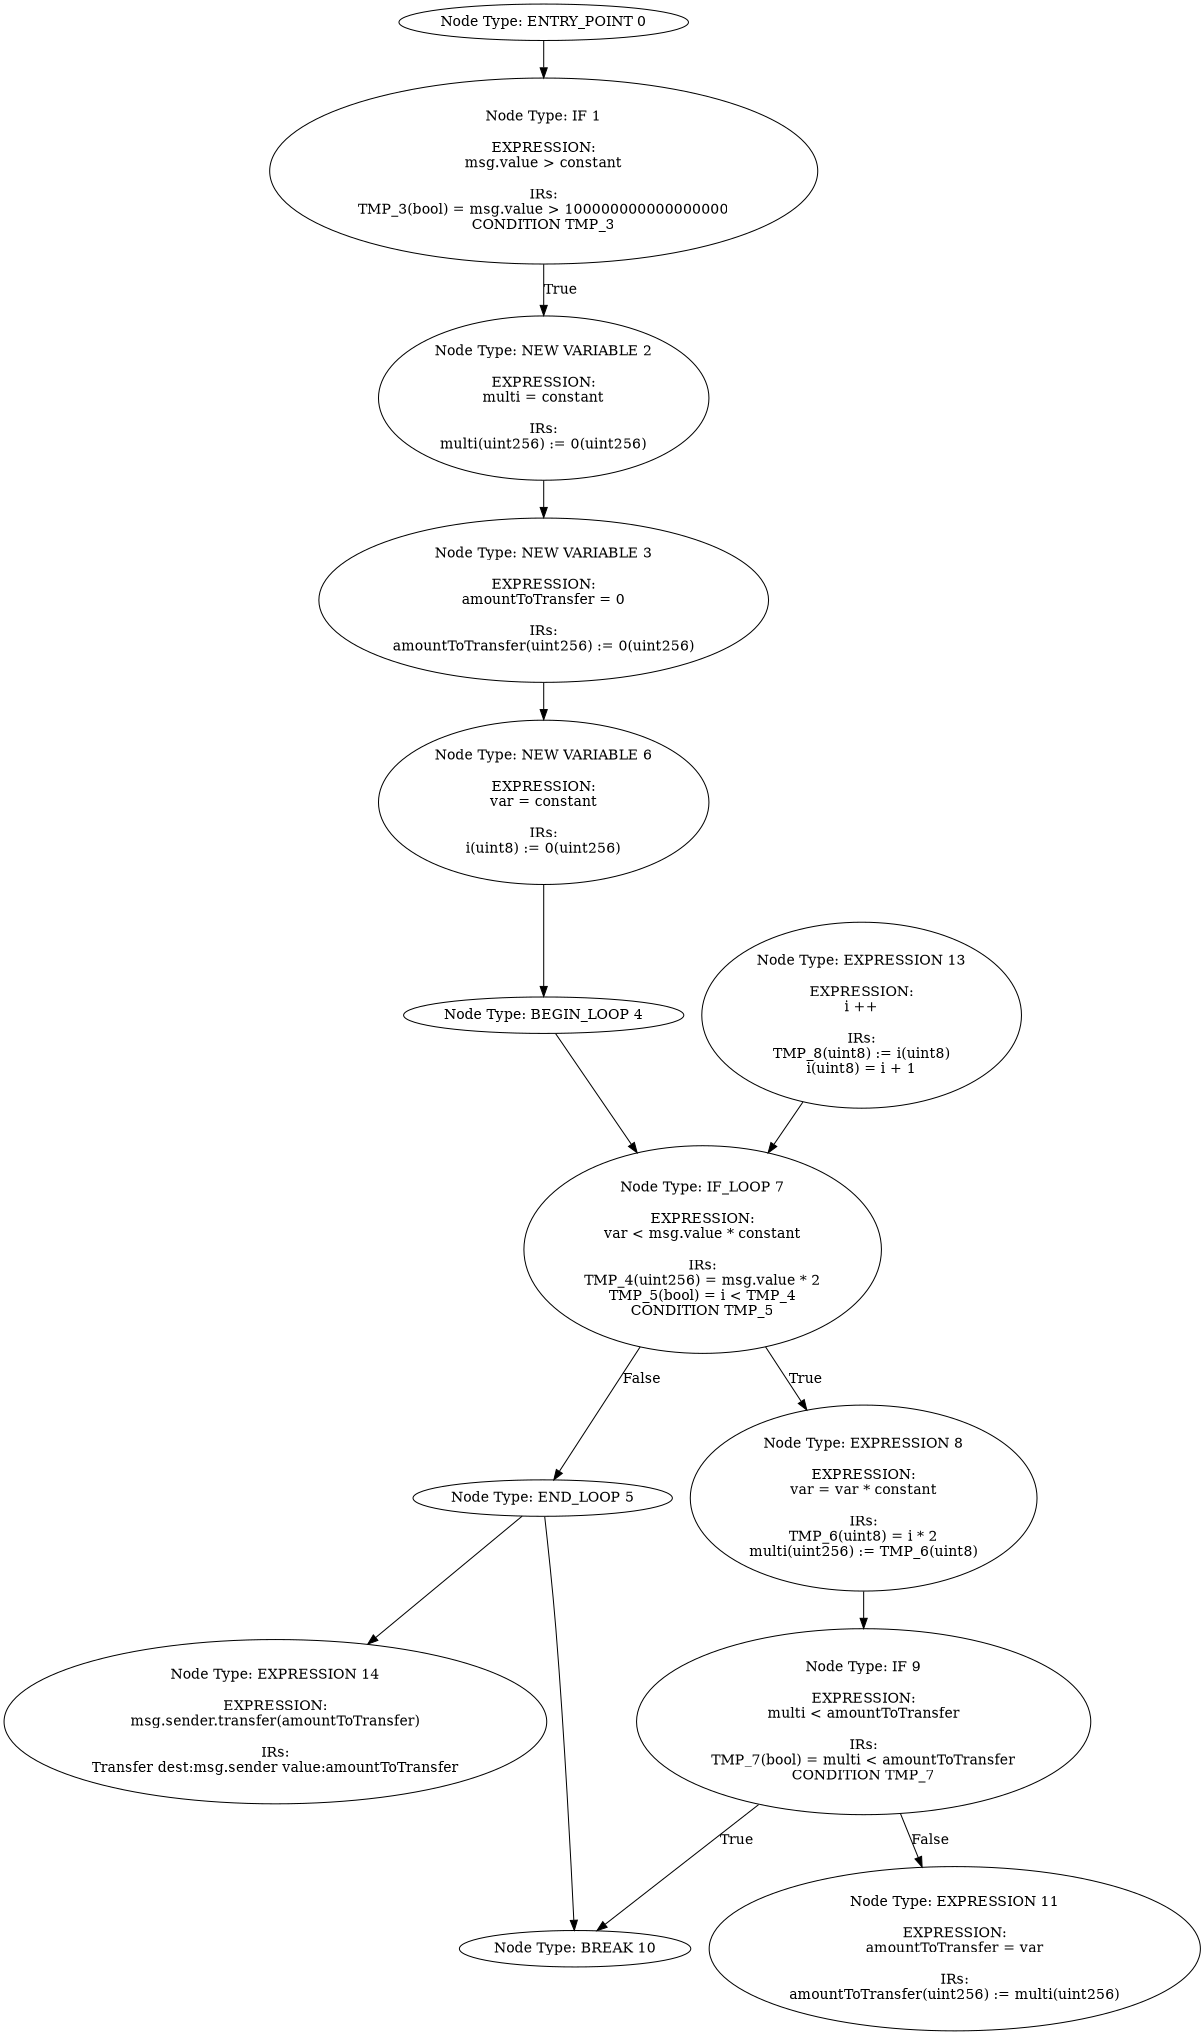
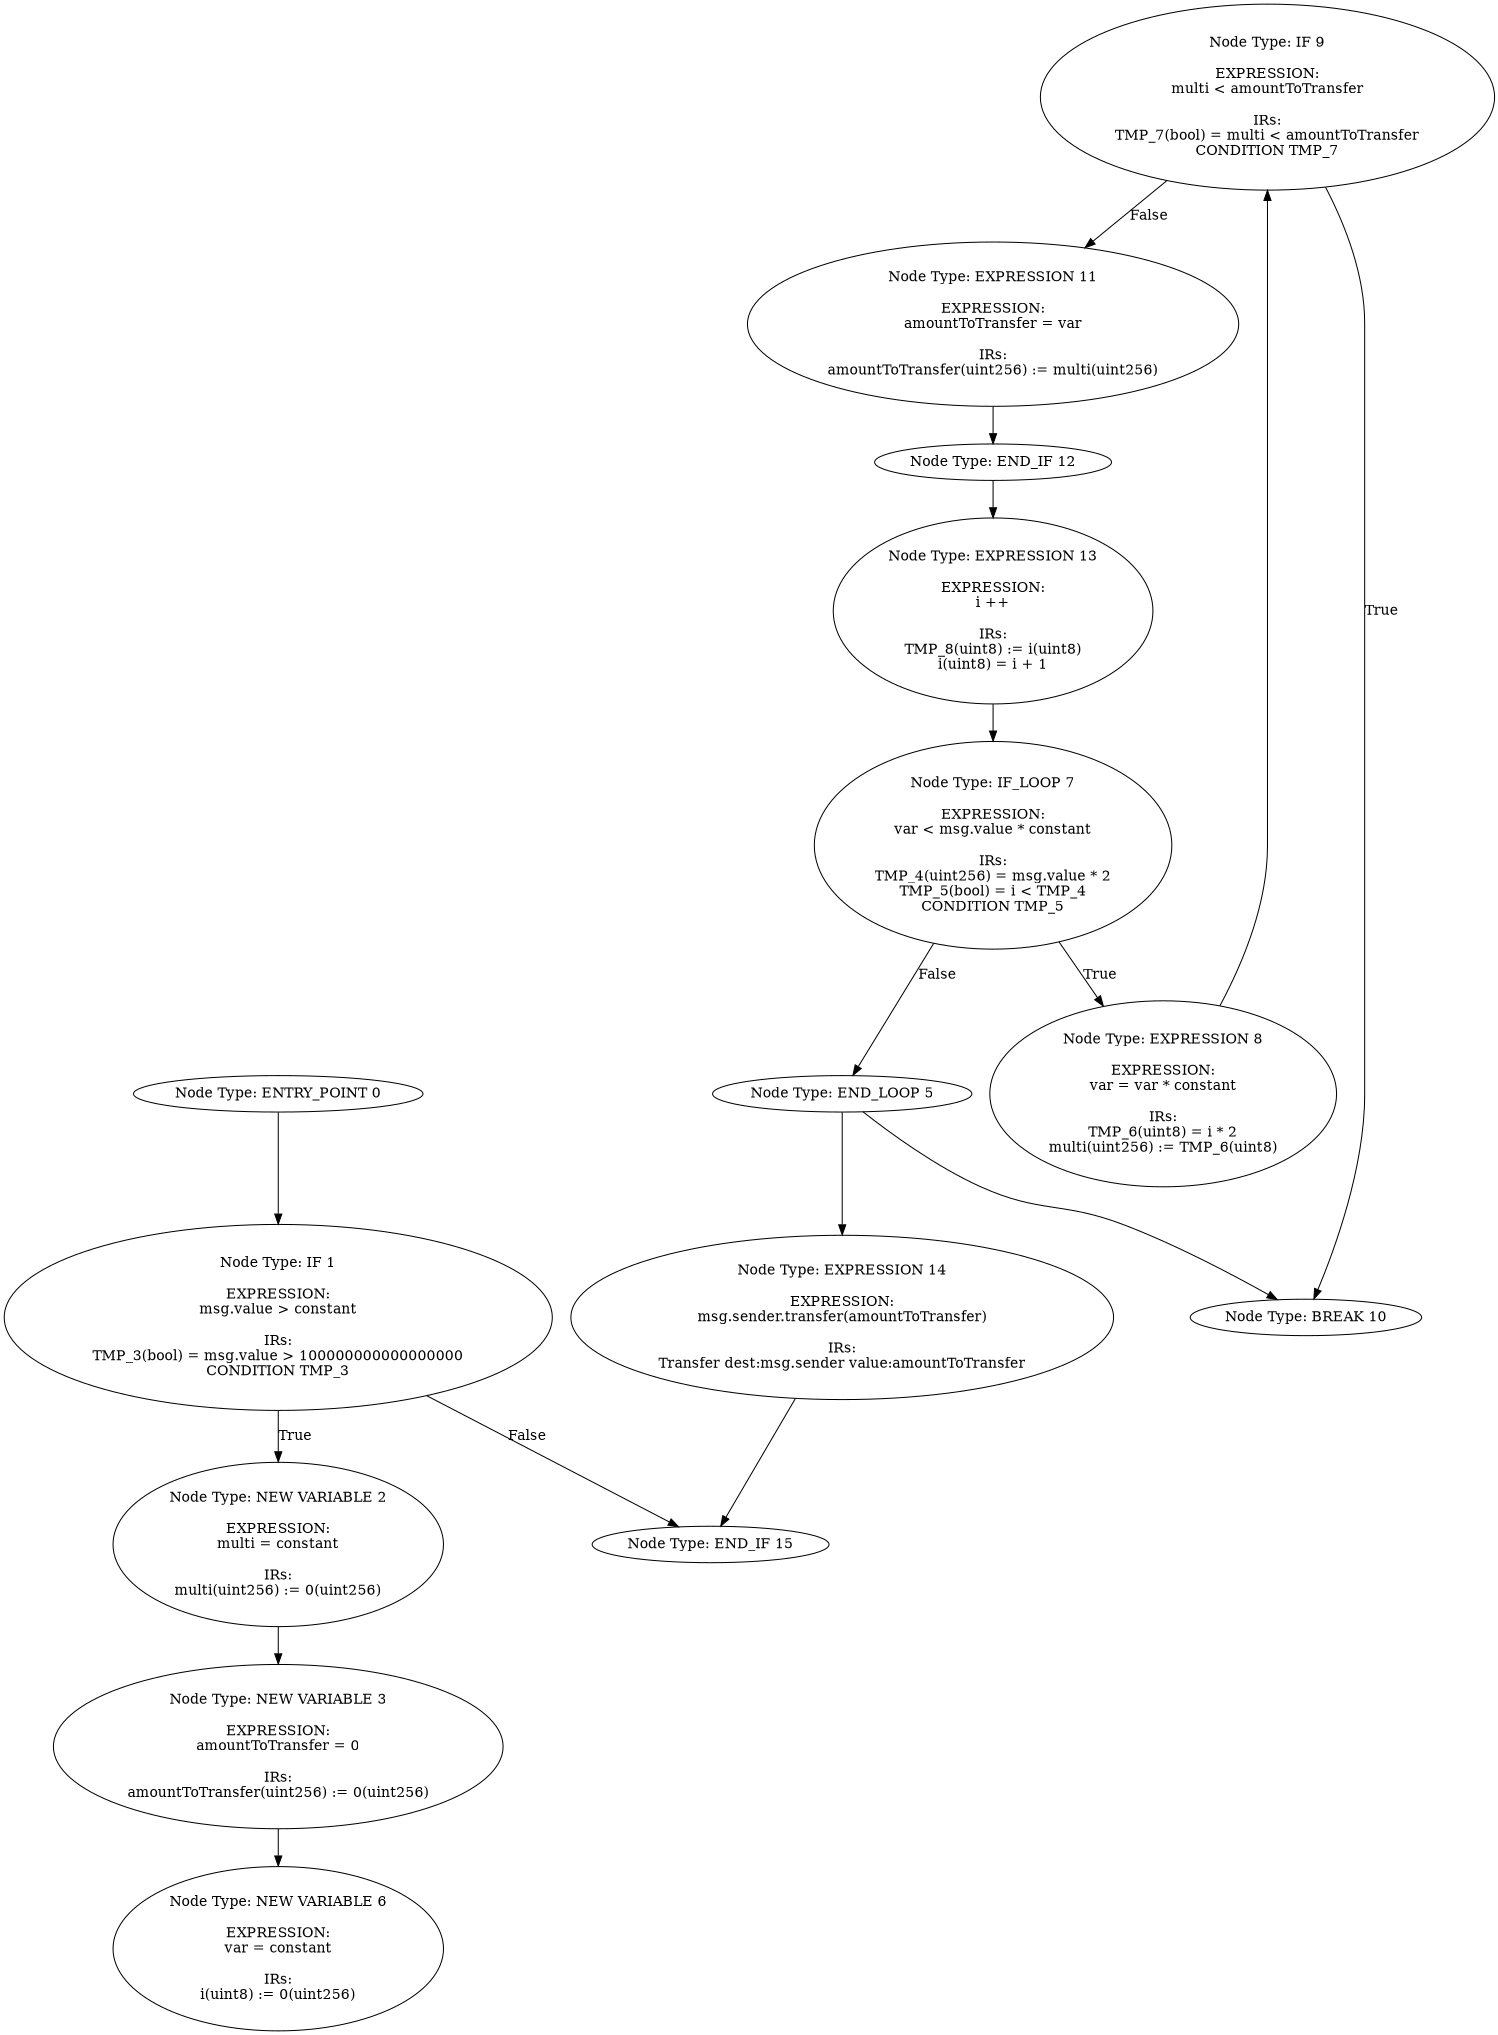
  digraph {
    n1 [label="Node Type: ENTRY_POINT 0\n"]
    n2 [label="Node Type: IF 1\n\nEXPRESSION:\nmsg.value > constant\n\nIRs:\nTMP_3(bool) = msg.value > 100000000000000000\nCONDITION TMP_3"]
    n3 [label="Node Type: NEW VARIABLE 2\n\nEXPRESSION:\nmulti = constant\n\nIRs:\nmulti(uint256) := 0(uint256)"]
+   n4 [label="Node Type: END_IF 15\n"]
    n5 [label="Node Type: NEW VARIABLE 3\n\nEXPRESSION:\namountToTransfer = 0\n\nIRs:\namountToTransfer(uint256) := 0(uint256)"]
    n6 [label="Node Type: NEW VARIABLE 6\n\nEXPRESSION:\nvar = constant\n\nIRs:\ni(uint8) := 0(uint256)"]
-   n7 [label="Node Type: BEGIN_LOOP 4\n"]
    n8 [label="Node Type: IF_LOOP 7\n\nEXPRESSION:\nvar < msg.value * constant\n\nIRs:\nTMP_4(uint256) = msg.value * 2\nTMP_5(bool) = i < TMP_4\nCONDITION TMP_5"]
    n9 [label="Node Type: END_LOOP 5\n"]
    n10 [label="Node Type: EXPRESSION 8\n\nEXPRESSION:\nvar = var * constant\n\nIRs:\nTMP_6(uint8) = i * 2\nmulti(uint256) := TMP_6(uint8)"]
    n11 [label="Node Type: EXPRESSION 14\n\nEXPRESSION:\nmsg.sender.transfer(amountToTransfer)\n\nIRs:\nTransfer dest:msg.sender value:amountToTransfer"]
    n12 [label="Node Type: BREAK 10\n"]
    n13 [label="Node Type: IF 9\n\nEXPRESSION:\nmulti < amountToTransfer\n\nIRs:\nTMP_7(bool) = multi < amountToTransfer\nCONDITION TMP_7"]
    n14 [label="Node Type: EXPRESSION 11\n\nEXPRESSION:\namountToTransfer = var\n\nIRs:\namountToTransfer(uint256) := multi(uint256)"]
+   n15 [label="Node Type: END_IF 12\n"]
    n16 [label="Node Type: EXPRESSION 13\n\nEXPRESSION:\ni ++\n\nIRs:\nTMP_8(uint8) := i(uint8)\ni(uint8) = i + 1"]
    n1 -> n2
    n2 -> n3 [label=True]
+   n2 -> n4 [label=False]
    n3 -> n5
    n5 -> n6
-   n6 -> n7
-   n7 -> n8
    n8 -> n9 [label=False]
    n8 -> n10 [label=True]
    n9 -> n11
    n9 -> n12
    n10 -> n13
+   n11 -> n4
    n13 -> n12 [label=True]
    n13 -> n14 [label=False]
+   n14 -> n15
+   n15 -> n16
    n16 -> n8
  }
